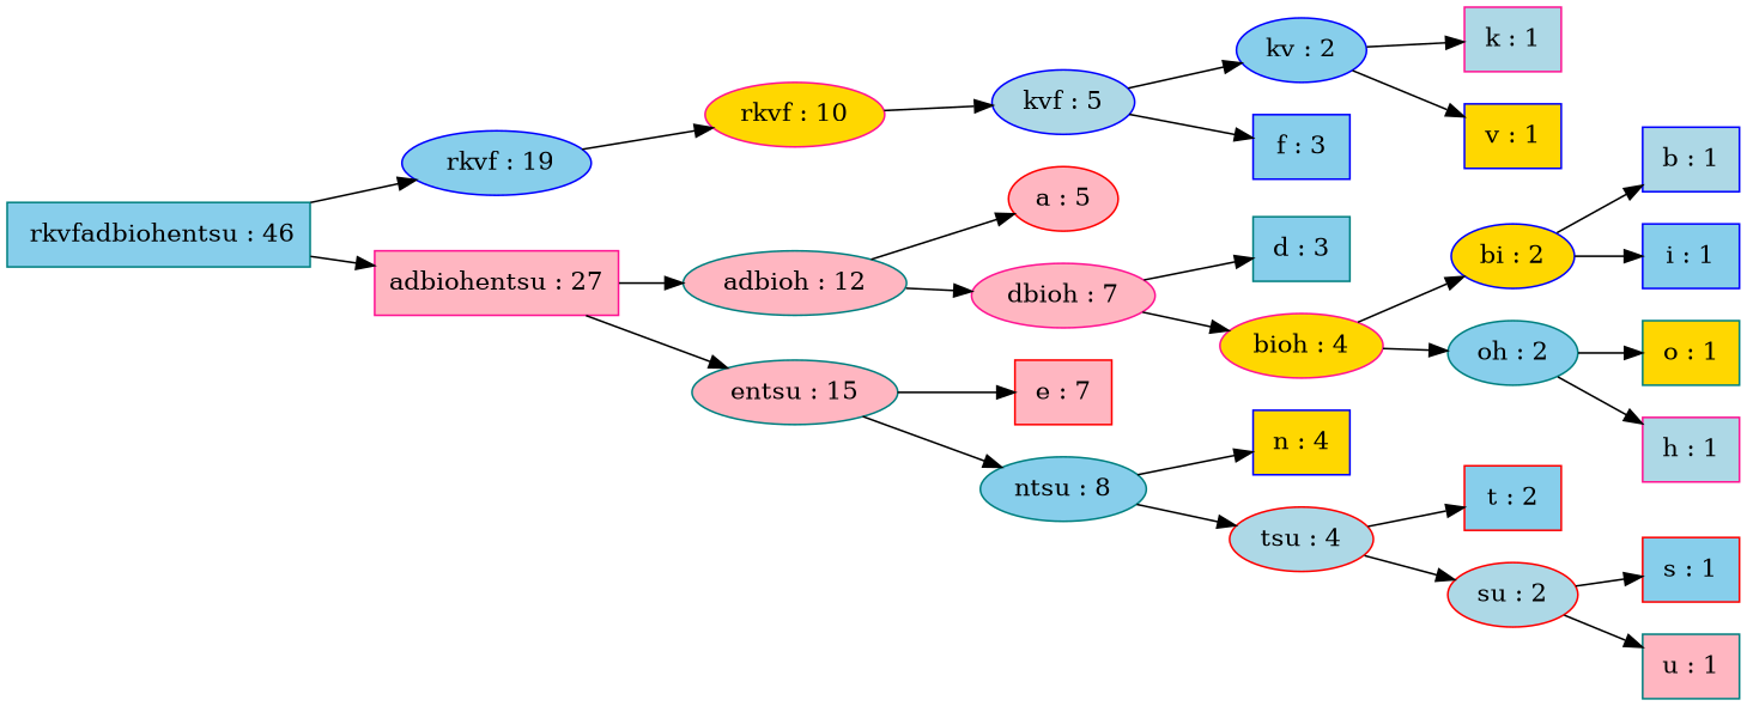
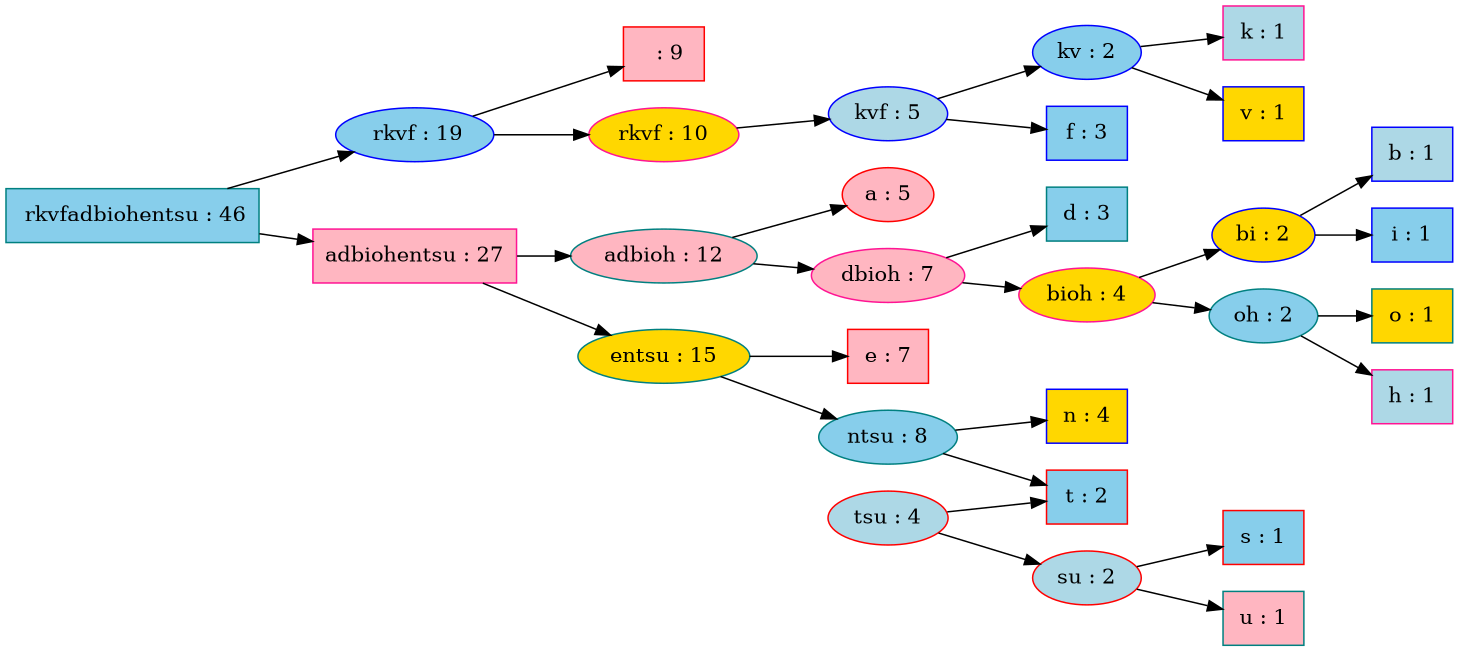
  digraph {
    rankdir=LR
    node [color=blue fillcolor=skyblue shape=rectangle style=filled]
    " rkvfadbiohentsu : 46" [color=teal shape=box]
    " rkvf : 19" [shape=""]
    "adbiohentsu : 27" [color=deeppink fillcolor=lightpink shape=box]
+   "  : 9" [color=red fillcolor=lightpink]
    "rkvf : 10" [color=deeppink fillcolor=gold shape=""]
    "adbioh : 12" [color=teal fillcolor=lightpink shape=""]
-   "entsu : 15" [color=teal fillcolor=lightpink shape=""]
+   "entsu : 15" [color=teal fillcolor=gold shape=""]
    "kvf : 5" [fillcolor=lightblue shape=""]
    "kv : 2" [shape=""]
    "f : 3"
    "k : 1" [color=deeppink fillcolor=lightblue]
    "v : 1" [fillcolor=gold]
    "a : 5" [color=red fillcolor=lightpink shape=ellipse]
    "dbioh : 7" [color=deeppink fillcolor=lightpink shape=""]
    "e : 7" [color=red fillcolor=lightpink]
    "ntsu : 8" [color=teal shape=""]
    "d : 3" [color=teal]
    "bioh : 4" [color=deeppink fillcolor=gold shape=""]
    "bi : 2" [fillcolor=gold shape=""]
    "oh : 2" [color=teal shape=""]
    "b : 1" [fillcolor=lightblue]
    "i : 1"
    "o : 1" [color=teal fillcolor=gold]
    "h : 1" [color=deeppink fillcolor=lightblue]
    "n : 4" [fillcolor=gold]
    "tsu : 4" [color=red fillcolor=lightblue shape=""]
    "t : 2" [color=red]
    "su : 2" [color=red fillcolor=lightblue shape=""]
    "s : 1" [color=red]
    "u : 1" [color=teal fillcolor=lightpink]
    " rkvfadbiohentsu : 46" -> " rkvf : 19"
    " rkvfadbiohentsu : 46" -> "adbiohentsu : 27"
+   " rkvf : 19" -> "  : 9"
    " rkvf : 19" -> "rkvf : 10"
    "adbiohentsu : 27" -> "adbioh : 12"
    "adbiohentsu : 27" -> "entsu : 15"
    "rkvf : 10" -> "kvf : 5"
    "adbioh : 12" -> "a : 5"
    "adbioh : 12" -> "dbioh : 7"
    "entsu : 15" -> "e : 7"
    "entsu : 15" -> "ntsu : 8"
    "kvf : 5" -> "kv : 2"
    "kvf : 5" -> "f : 3"
    "kv : 2" -> "k : 1"
    "kv : 2" -> "v : 1"
    "dbioh : 7" -> "d : 3"
    "dbioh : 7" -> "bioh : 4"
    "ntsu : 8" -> "n : 4"
-   "ntsu : 8" -> "tsu : 4"
+   "ntsu : 8" -> "t : 2"
    "bioh : 4" -> "bi : 2"
    "bioh : 4" -> "oh : 2"
    "bi : 2" -> "b : 1"
    "bi : 2" -> "i : 1"
    "oh : 2" -> "o : 1"
    "oh : 2" -> "h : 1"
    "tsu : 4" -> "t : 2"
    "tsu : 4" -> "su : 2"
    "su : 2" -> "s : 1"
    "su : 2" -> "u : 1"
  }
